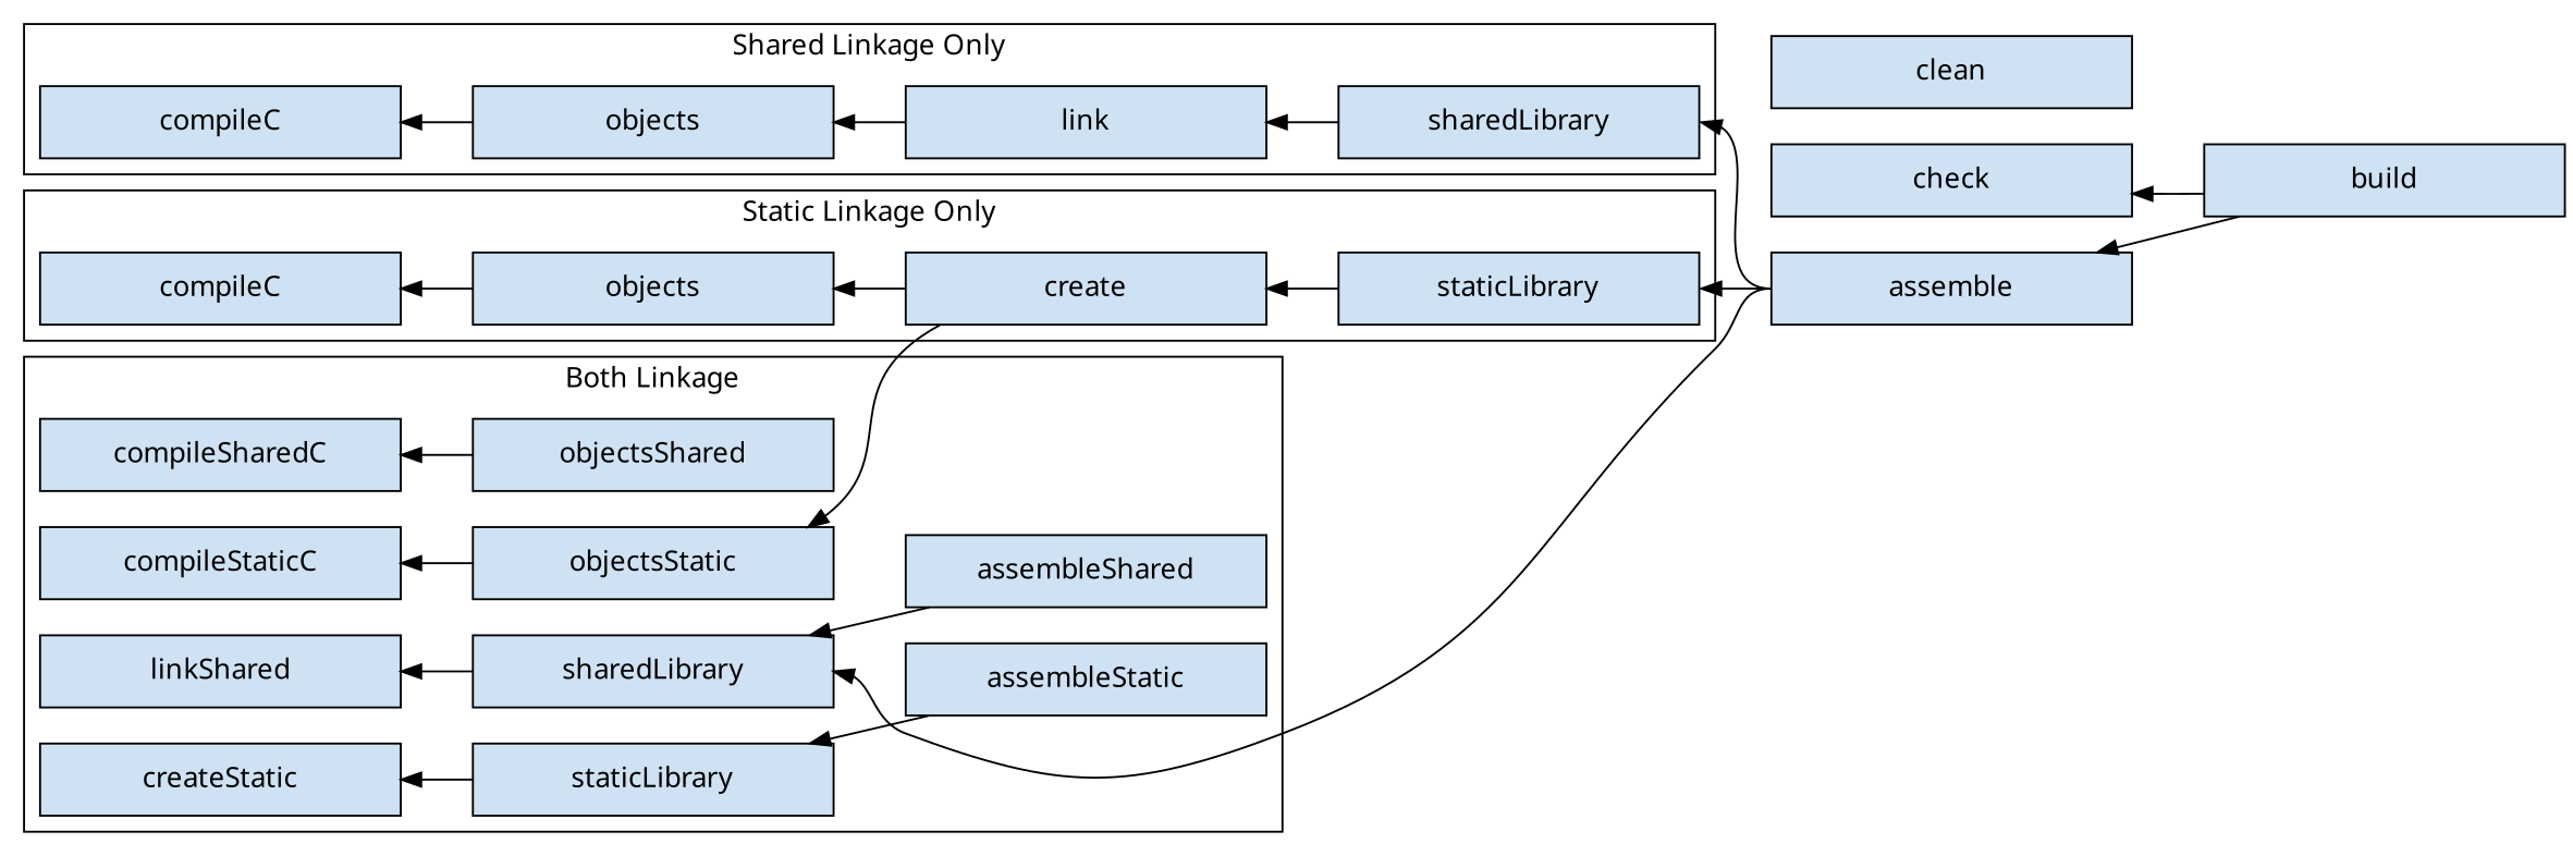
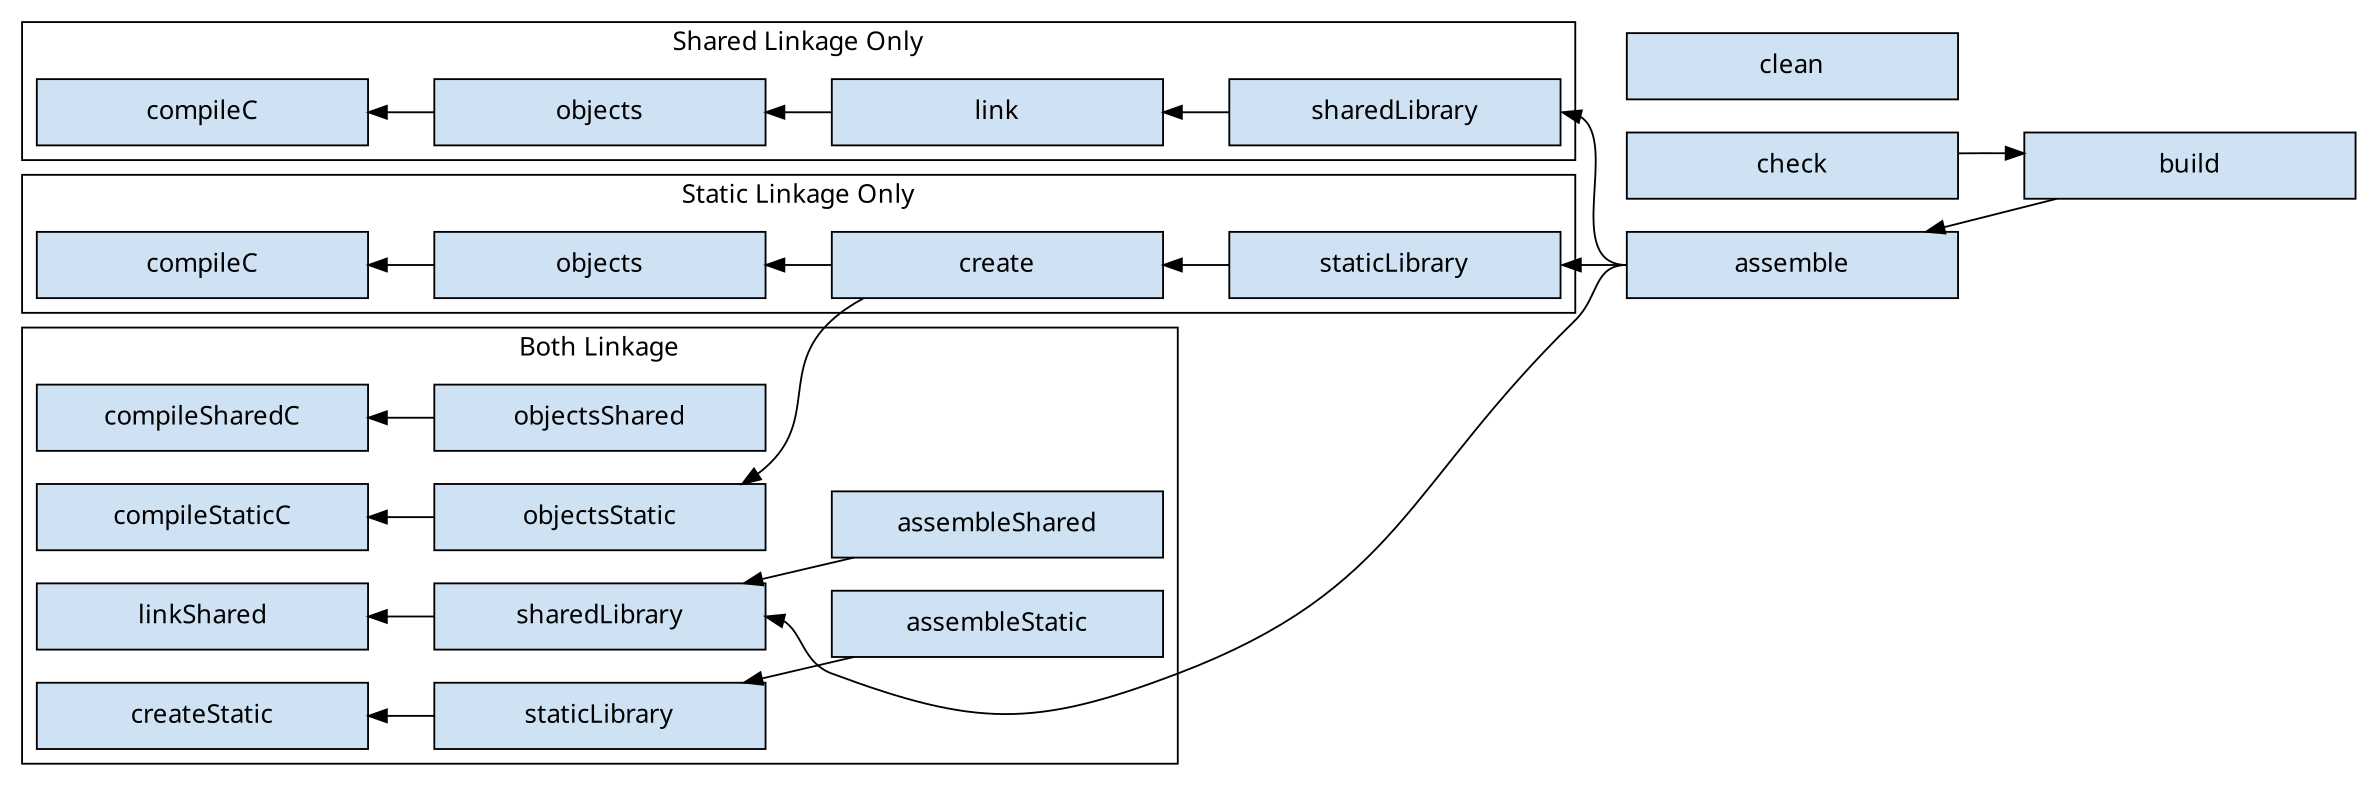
  digraph {
    fontname=Sans
    rankdir=LR
    node [fillcolor="#cfe2f3" fixedsize=true fontname=Sans shape=rectangle style=filled]
    edge [dir=back fontname=Sans]
    assemble [height=0.5 width=2.5]
    check [height=0.5 width=2.5]
    clean [height=0.5 width=2.5]
    n4 [height=0.5 label=compileC width=2.5]
    n5 [height=0.5 label=objects width=2.5]
    n6 [height=0.5 label=link width=2.5]
    sharedLibrary [height=0.5 width=2.5]
    n8 [height=0.5 label=compileC width=2.5]
    n9 [height=0.5 label=objects width=2.5]
    n10 [height=0.5 label=create width=2.5]
    staticLibrary [height=0.5 width=2.5]
    n12 [height=0.5 label=compileSharedC width=2.5]
    n13 [height=0.5 label=objectsShared width=2.5]
    n14 [height=0.5 label=compileStaticC width=2.5]
    n15 [height=0.5 label=objectsStatic width=2.5]
    n16 [height=0.5 label=linkShared width=2.5]
    n17 [height=0.5 label=createStatic width=2.5]
    n18 [height=0.5 label=sharedLibrary width=2.5]
    n19 [height=0.5 label=staticLibrary width=2.5]
    n20 [height=0.5 label=assembleShared width=2.5]
    n21 [height=0.5 label=assembleStatic width=2.5]
    build [height=0.5 width=2.5]
    subgraph sub_1 {
      rank=same
      assemble
      check
      clean
    }
    subgraph cluster_2 {
      color=black
      label="Shared Linkage Only"
      n4
      n5
      n6
      sharedLibrary
    }
    subgraph cluster_3 {
      color=black
      label="Static Linkage Only"
      n8
      n9
      n10
      staticLibrary
    }
    subgraph cluster_4 {
      color=black
      label="Both Linkage"
      n12
      n13
      n14
      n15
      n16
      n17
      n18
      n19
      n20
      n21
    }
    assemble -> build
    check -> assemble [style=invis dir=""]
-   check -> build
+   build -> check
    n4 -> n5
    n5 -> n6
    n6 -> sharedLibrary
    sharedLibrary -> assemble [headport=w tailport=e]
    n8 -> n9
    n9 -> n10
    n10 -> staticLibrary
    staticLibrary -> assemble [headport=w tailport=e]
    n12 -> n13
    n14 -> n15
    n15 -> n10
    n16 -> n18
    n17 -> n19
    n18 -> assemble [headport=w tailport=e]
    n18 -> n20
    n19 -> n21
  }
